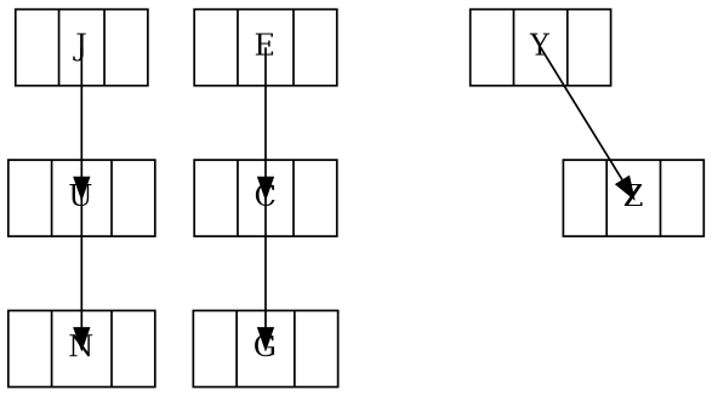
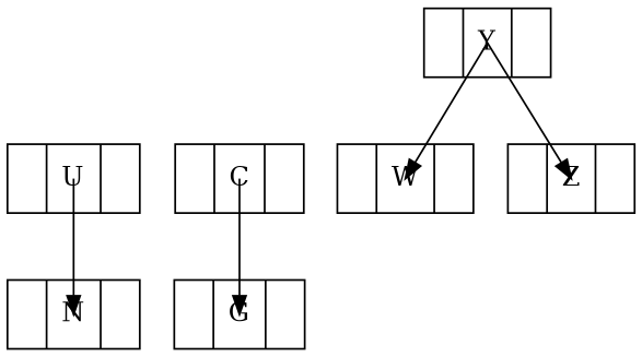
  digraph {
    node [shape=record]
    edge [headclip=false headport="f1:c" tailclip=false tailport="f1:c"]
-   n1 [label="<f0> | <f1> J | <f2> "]
    n2 [label="<f0> | <f1> U | <f2> "]
-   n3 [label="<f0> | <f1> E | <f2> "]
    n4 [label="<f0> | <f1> C | <f2> "]
    n5 [label="<f0> | <f1> N | <f2> "]
    n6 [label="<f0> | <f1> G | <f2> "]
    n7 [label="<f0> | <f1> Y | <f2> "]
+   n8 [label="<f0> | <f1> W | <f2> "]
    n9 [label="<f0> | <f1> Z | <f2> "]
-   n1 -> n2
    n2 -> n5
-   n3 -> n4
    n4 -> n6
+   n7 -> n8
    n7 -> n9
  }
